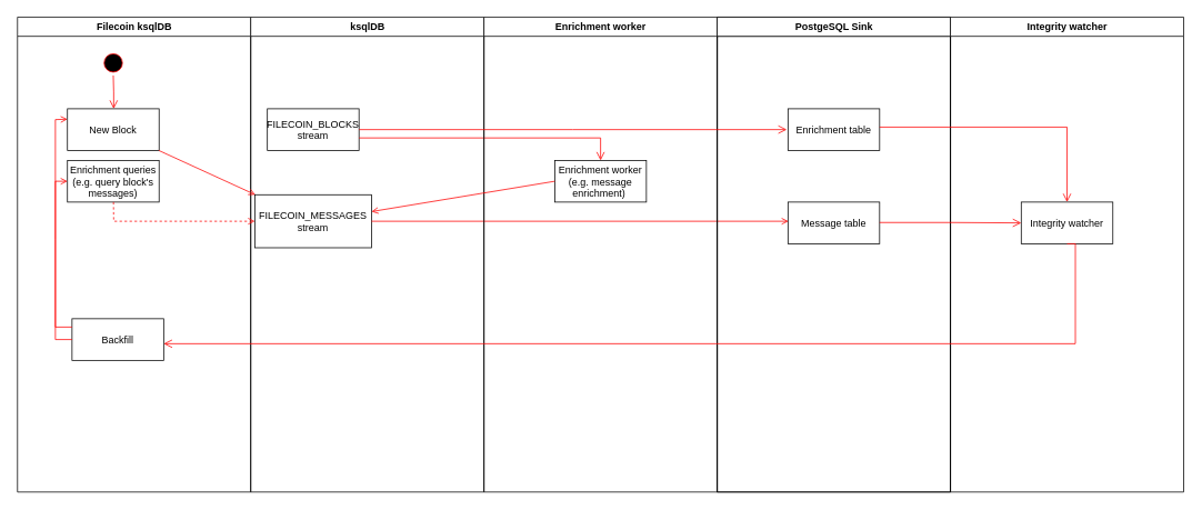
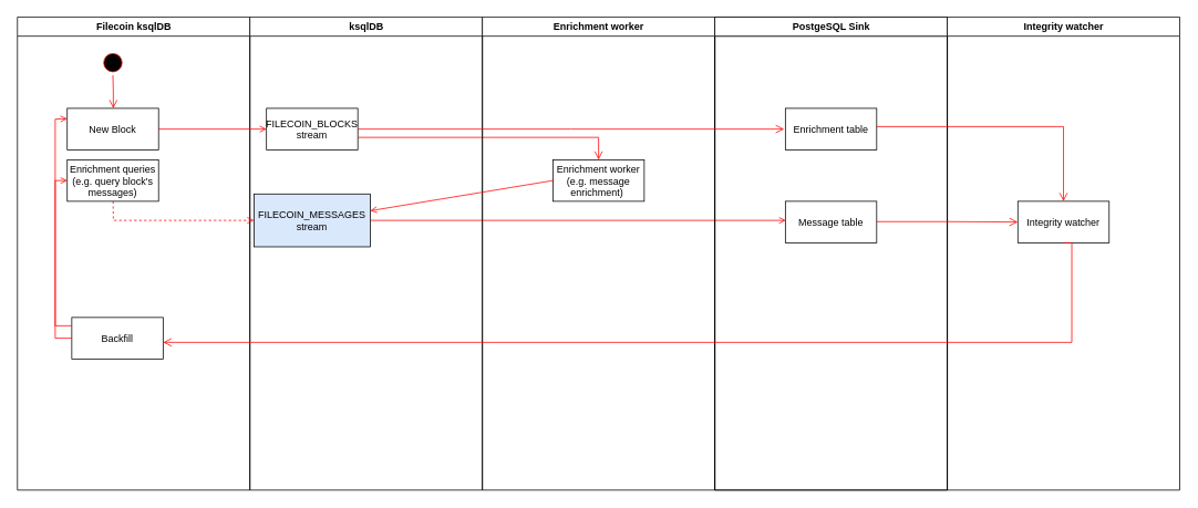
  <mxCell id="0" />
  <mxCell id="1" parent="0" />
  <mxCell id="2" value="Filecoin ksqlDB" style="swimlane;whiteSpace=wrap" parent="1" vertex="1"><mxGeometry x="20.5" y="20" width="280" height="570" as="geometry" /></mxCell>
  <mxCell id="3" value="" style="ellipse;shape=startState;fillColor=#000000;strokeColor=#ff0000;" parent="2" vertex="1"><mxGeometry x="100" y="40" width="30" height="30" as="geometry" /></mxCell>
  <mxCell id="4" value="" style="edgeStyle=elbowEdgeStyle;elbow=horizontal;verticalAlign=bottom;endArrow=open;endSize=8;strokeColor=#FF0000;endFill=1;rounded=0" parent="2" source="3" target="5" edge="1"><mxGeometry x="100" y="40" as="geometry"><mxPoint x="115" y="110" as="targetPoint" /></mxGeometry></mxCell>
  <mxCell id="5" value="New Block" style="" parent="2" vertex="1"><mxGeometry x="60" y="110" width="110" height="50" as="geometry" /></mxCell>
  <mxCell id="6" value="Enrichment queries&#10;(e.g. query block's &#10;messages)" style="" parent="2" vertex="1"><mxGeometry x="60" y="172" width="110" height="50" as="geometry" /></mxCell>
  <mxCell id="7" value="Backfill" style="" vertex="1" parent="2"><mxGeometry x="65.5" y="362" width="110" height="50" as="geometry" /></mxCell>
  <mxCell id="8" value="" style="endArrow=open;strokeColor=#FF0000;endFill=1;rounded=0;exitX=0;exitY=0.5;exitDx=0;exitDy=0;entryX=0;entryY=0.5;entryDx=0;entryDy=0;" edge="1" parent="2" source="7" target="6"><mxGeometry relative="1" as="geometry"><mxPoint x="110.26" y="302" as="sourcePoint" /><mxPoint x="45.5" y="182" as="targetPoint" /><Array as="points"><mxPoint x="45.5" y="387" /><mxPoint x="45.5" y="197" /></Array></mxGeometry></mxCell>
  <mxCell id="9" value="" style="endArrow=open;strokeColor=#FF0000;endFill=1;rounded=0;exitX=0;exitY=0.5;exitDx=0;exitDy=0;entryX=0;entryY=0.25;entryDx=0;entryDy=0;" edge="1" parent="2" target="5"><mxGeometry relative="1" as="geometry"><mxPoint x="65.5" y="372" as="sourcePoint" /><mxPoint x="60" y="182" as="targetPoint" /><Array as="points"><mxPoint x="45.5" y="372" /><mxPoint x="45.5" y="267" /><mxPoint x="45.5" y="123" /></Array></mxGeometry></mxCell>
  <mxCell id="10" value="ksqlDB" style="swimlane;whiteSpace=wrap" parent="1" vertex="1"><mxGeometry x="300.5" y="20" width="280" height="570" as="geometry" /></mxCell>
  <mxCell id="11" value="FILECOIN_BLOCKS &#10;stream" style="" parent="10" vertex="1"><mxGeometry x="20" y="110" width="110" height="50" as="geometry" /></mxCell>
- <mxCell id="12" value="FILECOIN_MESSAGES&#10;stream" style="" parent="10" vertex="1"><mxGeometry x="5" y="213.18" width="140" height="63.64" as="geometry" /></mxCell>
+ <mxCell id="12" value="FILECOIN_MESSAGES&#10;stream" style="fillColor=#dae8fc;" parent="10" vertex="1"><mxGeometry x="5" y="213.18" width="140" height="63.64" as="geometry" /></mxCell>
  <mxCell id="13" value="" style="endArrow=open;strokeColor=#FF0000;endFill=1;rounded=0;exitX=1;exitY=0.5;exitDx=0;exitDy=0;" parent="10" source="12" edge="1"><mxGeometry relative="1" as="geometry"><mxPoint x="385.5" y="262" as="sourcePoint" /><mxPoint x="645.5" y="245" as="targetPoint" /></mxGeometry></mxCell>
  <mxCell id="14" value="" style="edgeStyle=elbowEdgeStyle;elbow=horizontal;verticalAlign=bottom;endArrow=open;endSize=8;strokeColor=#FF0000;endFill=1;rounded=0;exitX=1;exitY=0.5;exitDx=0;exitDy=0;entryX=0.5;entryY=0;entryDx=0;entryDy=0;" edge="1" parent="10" target="16"><mxGeometry x="130" y="100" as="geometry"><mxPoint x="643.5" y="145" as="targetPoint" /><mxPoint x="130" y="145" as="sourcePoint" /><Array as="points"><mxPoint x="420" y="145" /></Array></mxGeometry></mxCell>
  <mxCell id="15" value="Enrichment worker" style="swimlane;whiteSpace=wrap" parent="1" vertex="1"><mxGeometry x="580.5" y="20" width="280" height="570" as="geometry" /></mxCell>
  <mxCell id="16" value="Enrichment worker &#10;(e.g. message &#10;enrichment) " style="" vertex="1" parent="15"><mxGeometry x="85" y="172" width="110" height="50" as="geometry" /></mxCell>
  <mxCell id="17" value="PostgeSQL Sink" style="swimlane;whiteSpace=wrap" vertex="1" parent="1"><mxGeometry x="860.5" y="20" width="280" height="570" as="geometry" /></mxCell>
  <mxCell id="18" value="PostgeSQL Sink" style="swimlane;whiteSpace=wrap" vertex="1" parent="17"><mxGeometry width="280" height="570" as="geometry" /></mxCell>
  <mxCell id="19" value="Message table" style="" vertex="1" parent="18"><mxGeometry x="85" y="222" width="110" height="50" as="geometry" /></mxCell>
  <mxCell id="20" value="Enrichment table" style="" vertex="1" parent="18"><mxGeometry x="85" y="110" width="110" height="50" as="geometry" /></mxCell>
- <mxCell id="21" value="" style="endArrow=open;strokeColor=#FF0000;endFill=1;rounded=0;" parent="1" source="5" target="12" edge="1"><mxGeometry relative="1" as="geometry" /></mxCell>
+ <mxCell id="21" value="" style="endArrow=open;strokeColor=#FF0000;endFill=1;rounded=0;entryX=0;entryY=0.5;entryDx=0;entryDy=0;" parent="1" source="5" target="11" edge="1"><mxGeometry relative="1" as="geometry" /></mxCell>
  <mxCell id="22" value="" style="edgeStyle=none;strokeColor=#FF0000;endArrow=open;endFill=1;rounded=0;exitX=0;exitY=0.5;exitDx=0;exitDy=0;" edge="1" parent="1" source="16" target="12"><mxGeometry width="100" height="100" relative="1" as="geometry"><mxPoint x="606" y="282" as="sourcePoint" /><mxPoint x="206" y="207" as="targetPoint" /></mxGeometry></mxCell>
  <mxCell id="23" value="" style="endArrow=open;strokeColor=#FF0000;endFill=1;rounded=0;entryX=0;entryY=0.5;entryDx=0;entryDy=0;dashed=1;" parent="1" source="6" target="12" edge="1"><mxGeometry relative="1" as="geometry"><Array as="points"><mxPoint x="136" y="265" /></Array></mxGeometry></mxCell>
  <mxCell id="24" value="" style="edgeStyle=elbowEdgeStyle;elbow=horizontal;verticalAlign=bottom;endArrow=open;endSize=8;strokeColor=#FF0000;endFill=1;rounded=0;exitX=1;exitY=0.5;exitDx=0;exitDy=0;" parent="1" source="11" edge="1"><mxGeometry x="574.5" y="218" as="geometry"><mxPoint x="944" y="155" as="targetPoint" /><mxPoint x="448" y="155" as="sourcePoint" /></mxGeometry></mxCell>
  <mxCell id="25" value="Integrity watcher" style="swimlane;whiteSpace=wrap" vertex="1" parent="1"><mxGeometry x="1140.5" y="20" width="280" height="570" as="geometry" /></mxCell>
  <mxCell id="26" value="Integrity watcher" style="" vertex="1" parent="25"><mxGeometry x="85" y="222" width="110" height="50" as="geometry" /></mxCell>
  <mxCell id="27" value="" style="edgeStyle=elbowEdgeStyle;elbow=horizontal;verticalAlign=bottom;endArrow=open;endSize=8;strokeColor=#FF0000;endFill=1;rounded=0;entryX=0;entryY=0.5;entryDx=0;entryDy=0;" edge="1" parent="25"><mxGeometry x="-325" y="201.5" as="geometry"><mxPoint x="85" y="247" as="targetPoint" /><mxPoint x="-85" y="246.5" as="sourcePoint" /></mxGeometry></mxCell>
  <mxCell id="28" value="" style="edgeStyle=elbowEdgeStyle;elbow=horizontal;verticalAlign=bottom;endArrow=open;endSize=8;strokeColor=#FF0000;endFill=1;rounded=0;entryX=0.5;entryY=0;entryDx=0;entryDy=0;" edge="1" parent="25" target="26"><mxGeometry x="-1609.5" y="-41" as="geometry"><mxPoint x="135.5" y="133" as="targetPoint" /><mxPoint x="-85" y="132" as="sourcePoint" /><Array as="points"><mxPoint x="140" y="172" /></Array></mxGeometry></mxCell>
  <mxCell id="29" value="" style="edgeStyle=elbowEdgeStyle;elbow=horizontal;verticalAlign=bottom;endArrow=open;endSize=8;strokeColor=#FF0000;endFill=1;rounded=0;exitX=0.5;exitY=1;exitDx=0;exitDy=0;" edge="1" parent="1" source="26"><mxGeometry x="-1599.5" y="-31" as="geometry"><mxPoint x="196" y="412" as="targetPoint" /><mxPoint x="1065.5" y="162" as="sourcePoint" /><Array as="points"><mxPoint x="1290.5" y="202" /></Array></mxGeometry></mxCell>
